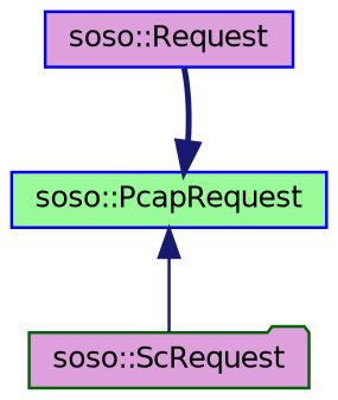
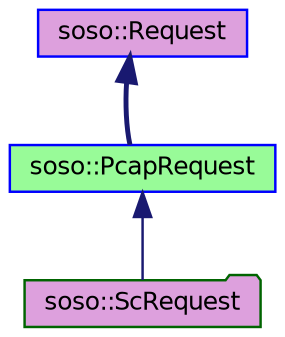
  digraph {
    node [color=blue fillcolor=plum fontname=Helvetica fontsize=10 shape=box style=filled]
    edge [color=midnightblue dir=back fontname=Helvetica fontsize=10 labelfontname=Helvetica labelfontsize=10]
    n1 [fontcolor=black height=0.2 label="soso::Request" width=0.4]
    n2 [fillcolor=palegreen height=0.2 label="soso::PcapRequest" width=0.4]
    n3 [color=darkgreen height=0.2 label="soso::ScRequest" shape=folder width=0.4]
-   n2 -> n1 [style=bold]
+   n1 -> n2 [style=bold]
    n2 -> n3 [style=solid]
  }
